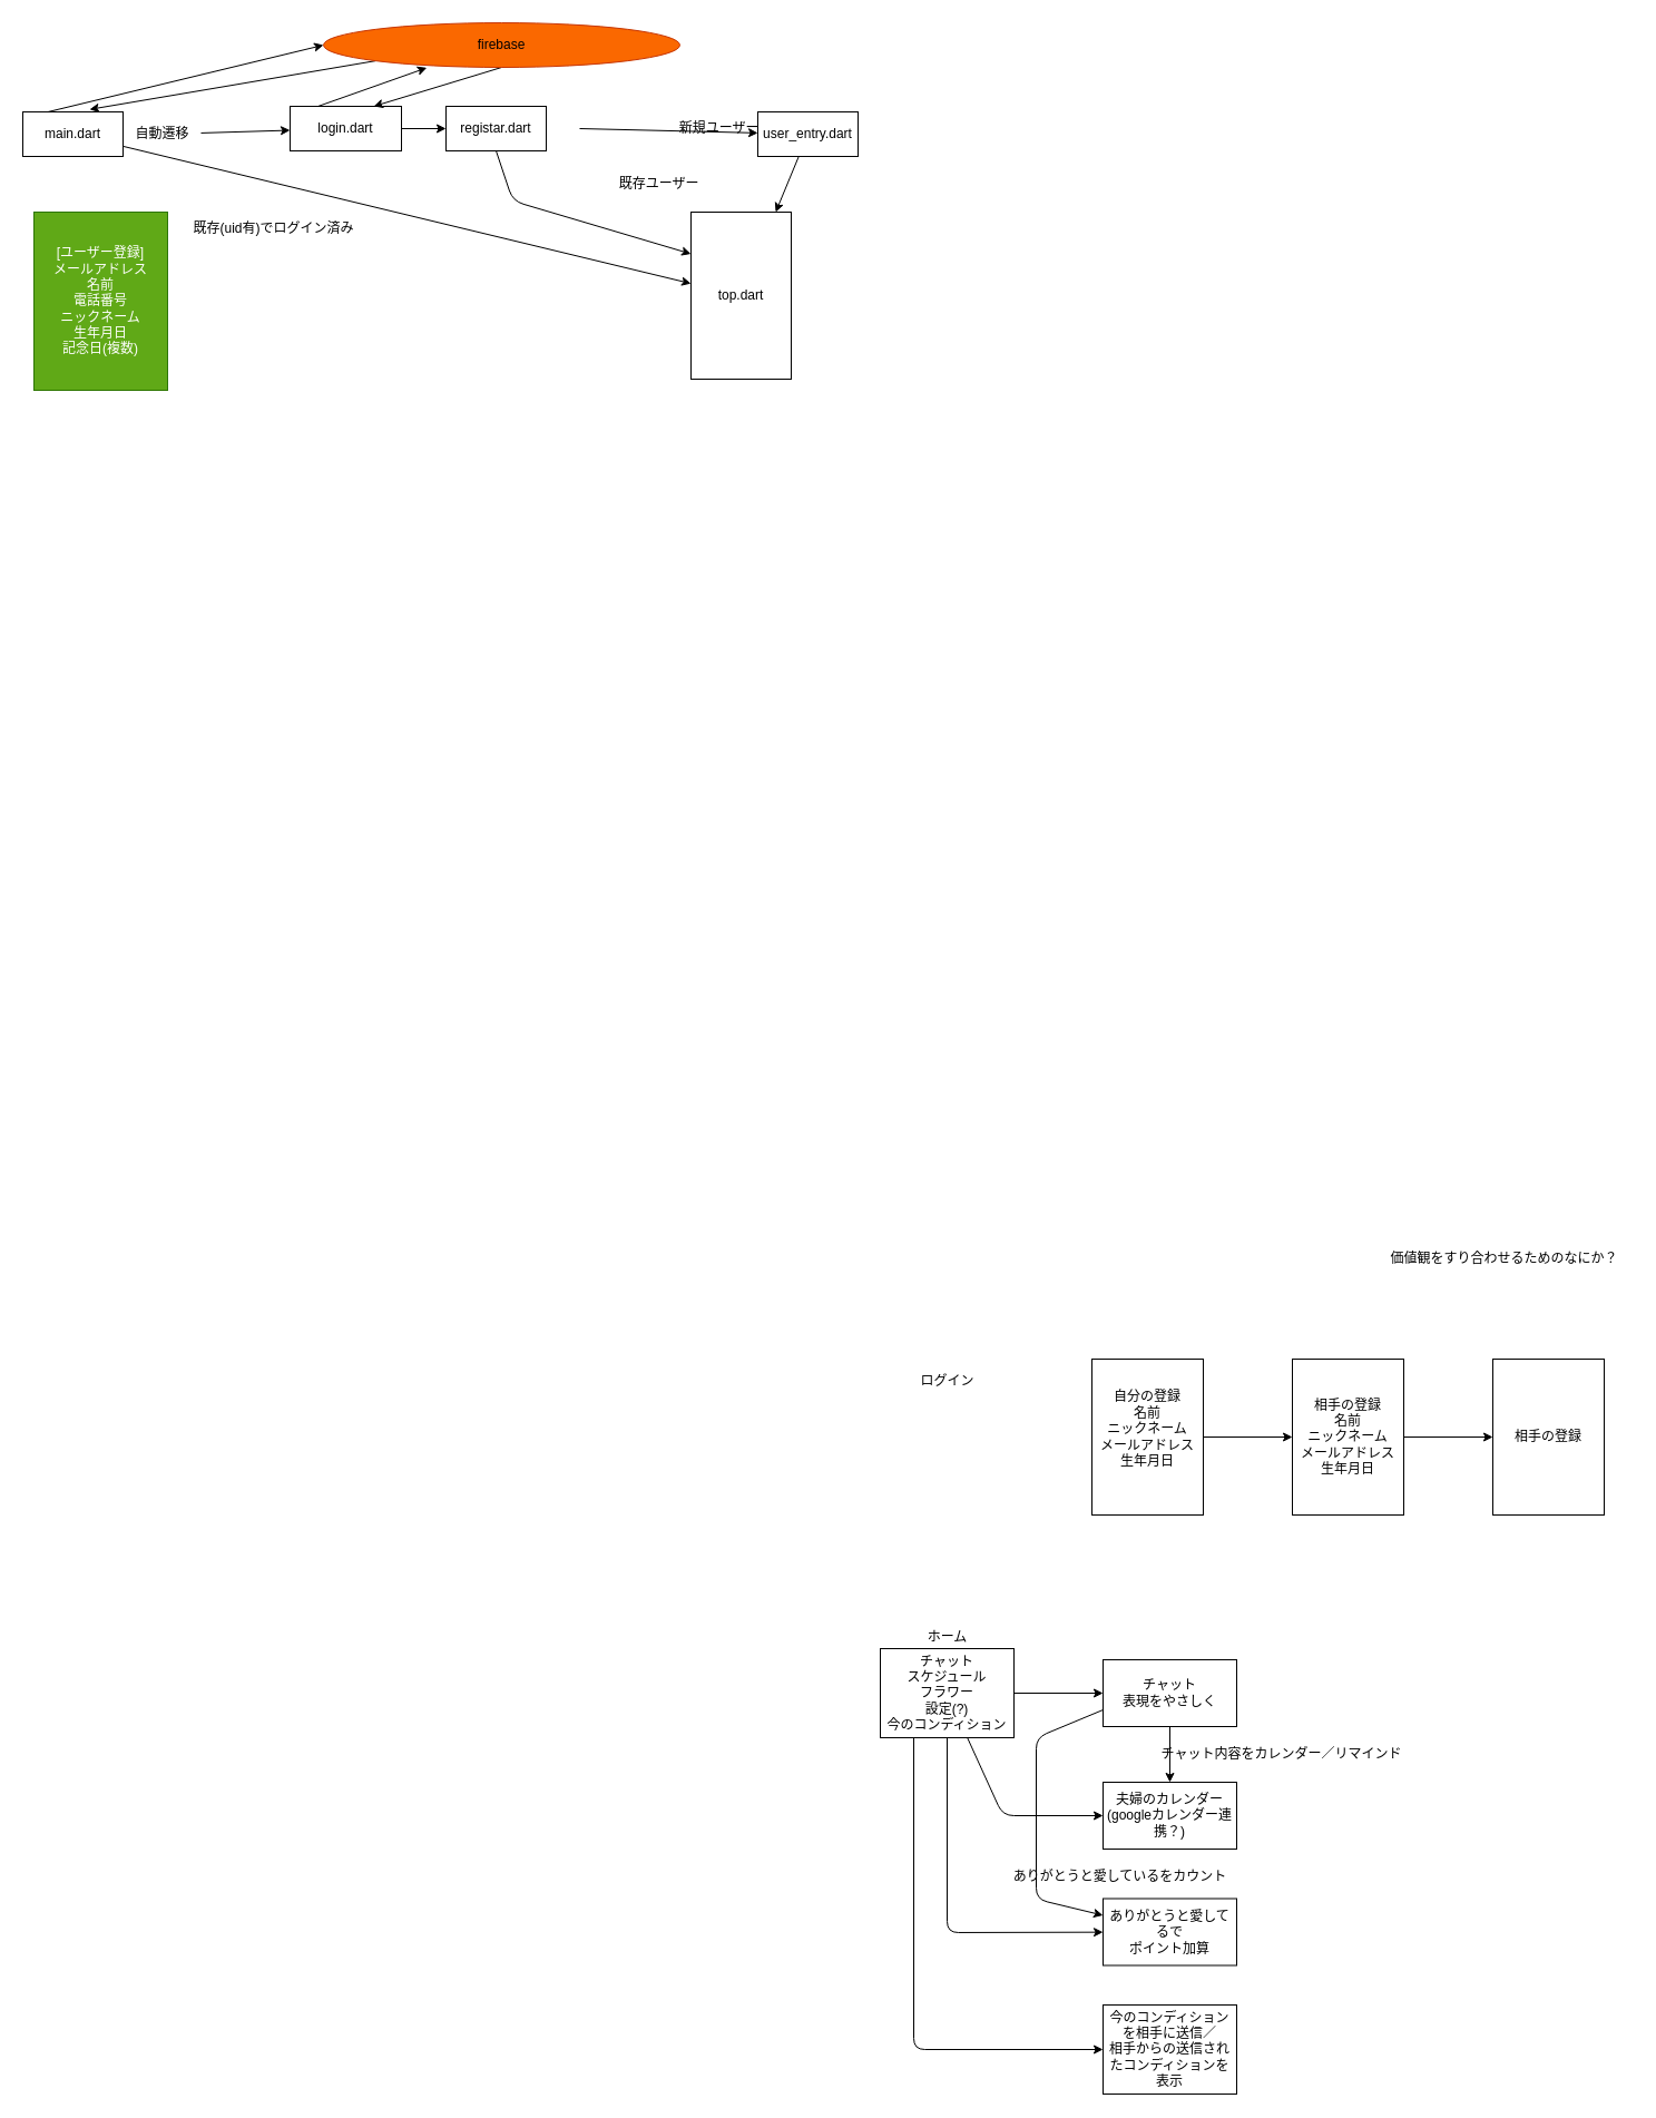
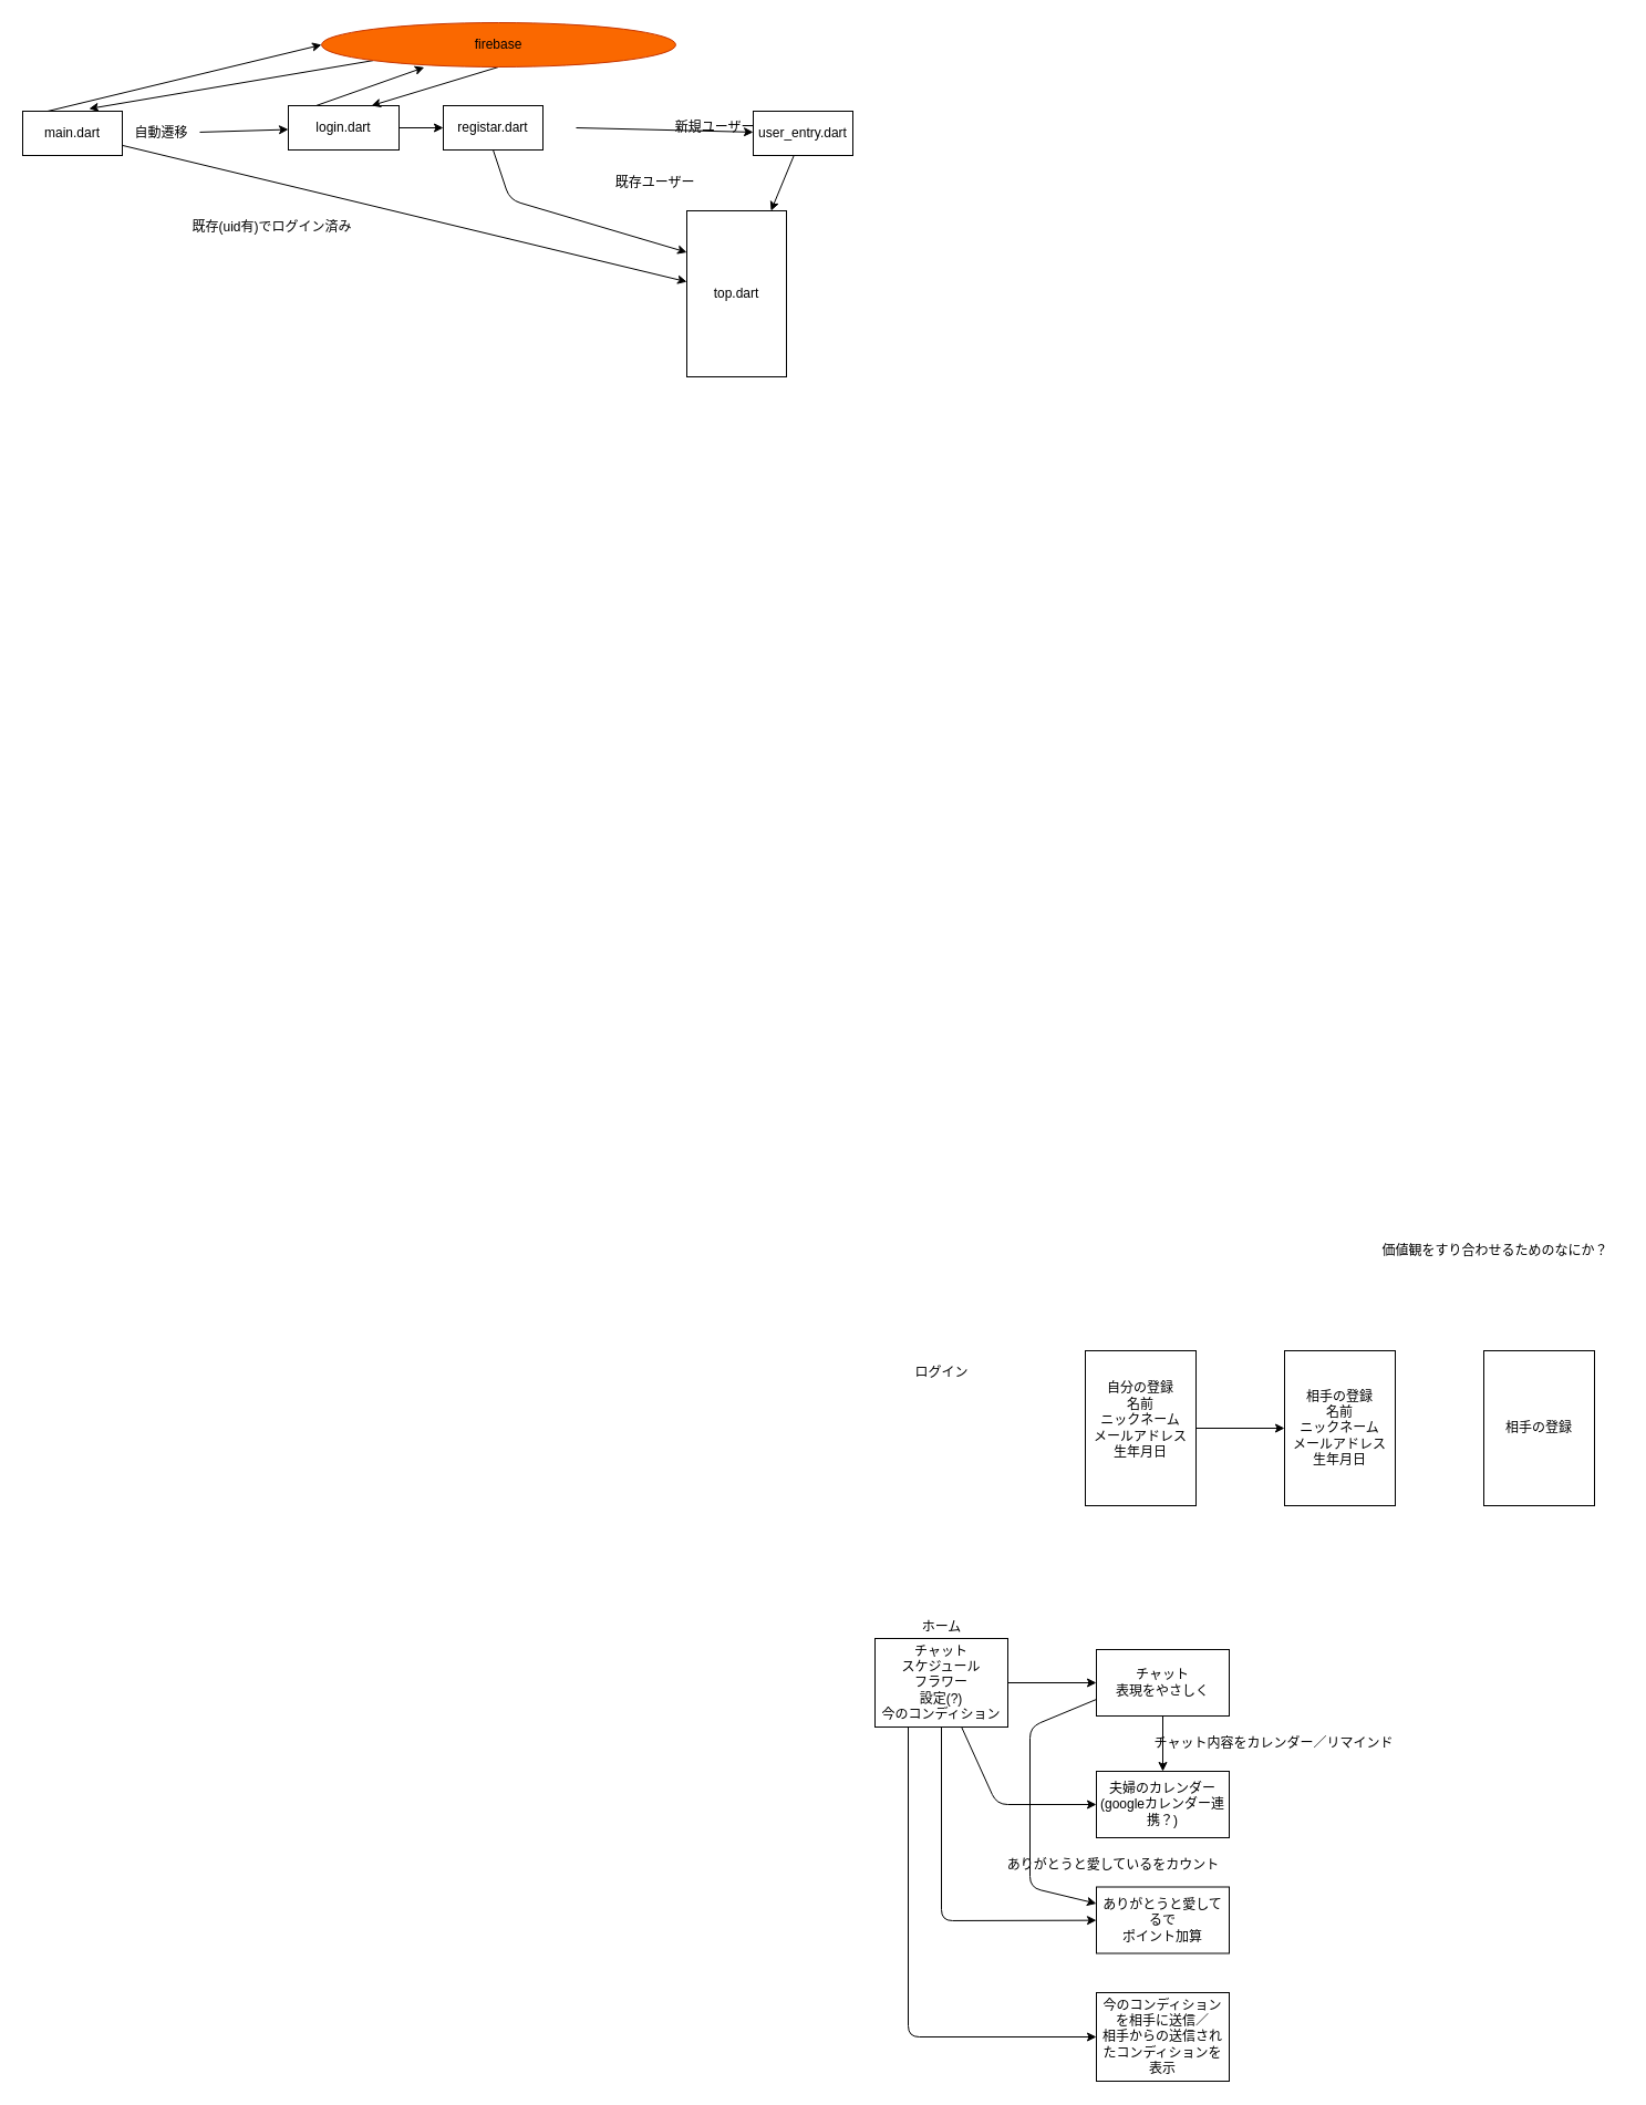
  <mxCell id="0" />
  <mxCell id="1" parent="0" />
  <mxCell id="2" value="ログイン" style="text;html=1;align=center;verticalAlign=middle;resizable=0;points=[];autosize=1;strokeColor=none;fillColor=none;" vertex="1" parent="1"><mxGeometry x="815" y="1225" width="70" height="30" as="geometry" /></mxCell>
  <mxCell id="3" value="" style="edgeStyle=none;html=1;" edge="1" parent="1" source="4" target="6"><mxGeometry relative="1" as="geometry" /></mxCell>
  <mxCell id="4" value="自分の登録&lt;br&gt;名前&lt;br&gt;ニックネーム&lt;br&gt;メールアドレス&lt;br&gt;生年月日&lt;br&gt;&lt;br&gt;" style="whiteSpace=wrap;html=1;" vertex="1" parent="1"><mxGeometry x="980" y="1220" width="100" height="140" as="geometry" /></mxCell>
- <mxCell id="5" value="" style="edgeStyle=none;html=1;" edge="1" parent="1" source="6" target="7"><mxGeometry relative="1" as="geometry" /></mxCell>
  <mxCell id="6" value="相手の登録&lt;br&gt;名前&lt;br&gt;ニックネーム&lt;br&gt;メールアドレス&lt;br&gt;生年月日&lt;br&gt;" style="whiteSpace=wrap;html=1;" vertex="1" parent="1"><mxGeometry x="1160" y="1220" width="100" height="140" as="geometry" /></mxCell>
  <mxCell id="7" value="相手の登録" style="whiteSpace=wrap;html=1;" vertex="1" parent="1"><mxGeometry x="1340" y="1220" width="100" height="140" as="geometry" /></mxCell>
  <mxCell id="8" value="" style="edgeStyle=none;html=1;" edge="1" parent="1" source="12" target="16"><mxGeometry relative="1" as="geometry" /></mxCell>
  <mxCell id="9" value="" style="edgeStyle=none;html=1;" edge="1" parent="1" source="12" target="17"><mxGeometry relative="1" as="geometry"><Array as="points"><mxPoint x="900" y="1630" /></Array></mxGeometry></mxCell>
  <mxCell id="10" value="" style="edgeStyle=none;html=1;" edge="1" parent="1" source="12" target="18"><mxGeometry relative="1" as="geometry"><Array as="points"><mxPoint x="850" y="1735" /></Array></mxGeometry></mxCell>
  <mxCell id="11" value="" style="edgeStyle=none;html=1;exitX=0.25;exitY=1;exitDx=0;exitDy=0;" edge="1" parent="1" source="12" target="22"><mxGeometry relative="1" as="geometry"><Array as="points"><mxPoint x="820" y="1840" /></Array></mxGeometry></mxCell>
  <mxCell id="12" value="チャット&lt;br&gt;スケジュール&lt;br&gt;フラワー&lt;br&gt;設定(?)&lt;br&gt;今のコンディション" style="whiteSpace=wrap;html=1;" vertex="1" parent="1"><mxGeometry x="790" y="1480" width="120" height="80" as="geometry" /></mxCell>
  <mxCell id="13" value="ホーム" style="text;html=1;align=center;verticalAlign=middle;resizable=0;points=[];autosize=1;strokeColor=none;fillColor=none;" vertex="1" parent="1"><mxGeometry x="820" y="1455" width="60" height="30" as="geometry" /></mxCell>
  <mxCell id="14" value="" style="edgeStyle=none;html=1;" edge="1" parent="1" source="16" target="17"><mxGeometry relative="1" as="geometry" /></mxCell>
  <mxCell id="15" style="edgeStyle=none;html=1;exitX=0;exitY=0.75;exitDx=0;exitDy=0;entryX=0;entryY=0.25;entryDx=0;entryDy=0;" edge="1" parent="1" source="16" target="18"><mxGeometry relative="1" as="geometry"><Array as="points"><mxPoint x="930" y="1560" /><mxPoint x="930" y="1705" /></Array></mxGeometry></mxCell>
  <mxCell id="16" value="チャット&lt;br&gt;表現をやさしく&lt;br&gt;" style="whiteSpace=wrap;html=1;" vertex="1" parent="1"><mxGeometry x="990" y="1490" width="120" height="60" as="geometry" /></mxCell>
  <mxCell id="17" value="夫婦のカレンダー&lt;br&gt;(googleカレンダー連携？)" style="whiteSpace=wrap;html=1;" vertex="1" parent="1"><mxGeometry x="990" y="1600" width="120" height="60" as="geometry" /></mxCell>
  <mxCell id="18" value="ありがとうと愛してるで&lt;br&gt;ポイント加算" style="whiteSpace=wrap;html=1;" vertex="1" parent="1"><mxGeometry x="990" y="1704.5" width="120" height="60" as="geometry" /></mxCell>
  <mxCell id="19" value="チャット内容をカレンダー／リマインド" style="text;html=1;align=center;verticalAlign=middle;resizable=0;points=[];autosize=1;strokeColor=none;fillColor=none;" vertex="1" parent="1"><mxGeometry x="1030" y="1560" width="240" height="30" as="geometry" /></mxCell>
  <mxCell id="20" value="価値観をすり合わせるためのなにか？" style="text;html=1;align=center;verticalAlign=middle;resizable=0;points=[];autosize=1;strokeColor=none;fillColor=none;" vertex="1" parent="1"><mxGeometry x="1235" y="1115" width="230" height="30" as="geometry" /></mxCell>
  <mxCell id="21" value="ありがとうと愛しているをカウント" style="text;html=1;align=center;verticalAlign=middle;resizable=0;points=[];autosize=1;strokeColor=none;fillColor=none;" vertex="1" parent="1"><mxGeometry x="900" y="1670" width="210" height="30" as="geometry" /></mxCell>
  <mxCell id="22" value="今のコンディションを相手に送信／&lt;br&gt;相手からの送信されたコンディションを&lt;br&gt;表示" style="whiteSpace=wrap;html=1;" vertex="1" parent="1"><mxGeometry x="990" y="1800" width="120" height="80" as="geometry" /></mxCell>
  <mxCell id="23" value="" style="edgeStyle=none;html=1;startArrow=none;" edge="1" parent="1" source="43" target="31"><mxGeometry relative="1" as="geometry" /></mxCell>
  <mxCell id="24" value="" style="edgeStyle=none;html=1;" edge="1" parent="1" source="26" target="32"><mxGeometry relative="1" as="geometry" /></mxCell>
  <mxCell id="25" style="edgeStyle=none;html=1;exitX=0.25;exitY=0;exitDx=0;exitDy=0;entryX=0;entryY=0.5;entryDx=0;entryDy=0;" edge="1" parent="1" source="26" target="41"><mxGeometry relative="1" as="geometry" /></mxCell>
  <mxCell id="26" value="main.dart" style="whiteSpace=wrap;html=1;" vertex="1" parent="1"><mxGeometry x="20" y="100" width="90" height="40" as="geometry" /></mxCell>
  <mxCell id="27" value="" style="edgeStyle=none;html=1;entryX=0;entryY=0.25;entryDx=0;entryDy=0;exitX=0.5;exitY=1;exitDx=0;exitDy=0;" edge="1" parent="1" source="44" target="32"><mxGeometry relative="1" as="geometry"><mxPoint x="620" y="160" as="targetPoint" /><Array as="points"><mxPoint x="460" y="180" /></Array></mxGeometry></mxCell>
  <mxCell id="28" value="" style="edgeStyle=none;html=1;" edge="1" parent="1" target="35"><mxGeometry relative="1" as="geometry"><mxPoint x="520" y="115" as="sourcePoint" /></mxGeometry></mxCell>
  <mxCell id="29" style="edgeStyle=none;html=1;exitX=0.25;exitY=0;exitDx=0;exitDy=0;entryX=0.29;entryY=1.009;entryDx=0;entryDy=0;entryPerimeter=0;" edge="1" parent="1" source="31" target="41"><mxGeometry relative="1" as="geometry" /></mxCell>
  <mxCell id="30" value="" style="edgeStyle=none;html=1;" edge="1" parent="1" source="31" target="44"><mxGeometry relative="1" as="geometry" /></mxCell>
  <mxCell id="31" value="login.dart" style="whiteSpace=wrap;html=1;" vertex="1" parent="1"><mxGeometry x="260" y="95" width="100" height="40" as="geometry" /></mxCell>
  <mxCell id="32" value="top.dart" style="whiteSpace=wrap;html=1;" vertex="1" parent="1"><mxGeometry x="620" y="190" width="90" height="150" as="geometry" /></mxCell>
  <mxCell id="33" value="既存ユーザー" style="text;html=1;align=center;verticalAlign=middle;resizable=0;points=[];autosize=1;strokeColor=none;fillColor=none;" vertex="1" parent="1"><mxGeometry x="546" y="150" width="90" height="30" as="geometry" /></mxCell>
  <mxCell id="34" value="" style="edgeStyle=none;html=1;" edge="1" parent="1" source="35" target="32"><mxGeometry relative="1" as="geometry" /></mxCell>
  <mxCell id="35" value="user_entry.dart" style="whiteSpace=wrap;html=1;" vertex="1" parent="1"><mxGeometry x="680" y="100" width="90" height="40" as="geometry" /></mxCell>
  <mxCell id="36" value="新規ユーザー" style="text;html=1;align=center;verticalAlign=middle;resizable=0;points=[];autosize=1;strokeColor=none;fillColor=none;" vertex="1" parent="1"><mxGeometry x="600" y="100" width="90" height="30" as="geometry" /></mxCell>
- <mxCell id="37" value="[ユーザー登録]&lt;br&gt;メールアドレス&lt;br&gt;名前&lt;br&gt;電話番号&lt;br&gt;ニックネーム&lt;br&gt;生年月日&lt;br&gt;記念日(複数)&lt;br&gt;" style="whiteSpace=wrap;html=1;fillColor=#60a917;fontColor=#ffffff;strokeColor=#2D7600;" vertex="1" parent="1"><mxGeometry x="30" y="190" width="120" height="160" as="geometry" /></mxCell>
  <mxCell id="38" value="既存(uid有)でログイン済み" style="text;html=1;align=center;verticalAlign=middle;resizable=0;points=[];autosize=1;strokeColor=none;fillColor=none;" vertex="1" parent="1"><mxGeometry x="160" y="190" width="170" height="30" as="geometry" /></mxCell>
  <mxCell id="39" style="edgeStyle=none;html=1;exitX=0;exitY=1;exitDx=0;exitDy=0;entryX=0.666;entryY=-0.055;entryDx=0;entryDy=0;entryPerimeter=0;" edge="1" parent="1" source="41" target="26"><mxGeometry relative="1" as="geometry" /></mxCell>
  <mxCell id="40" style="edgeStyle=none;html=1;exitX=0.5;exitY=1;exitDx=0;exitDy=0;entryX=0.75;entryY=0;entryDx=0;entryDy=0;" edge="1" parent="1" source="41" target="31"><mxGeometry relative="1" as="geometry" /></mxCell>
  <mxCell id="41" value="firebase" style="ellipse;whiteSpace=wrap;html=1;fillColor=#fa6800;fontColor=#000000;strokeColor=#C73500;" vertex="1" parent="1"><mxGeometry x="290" y="20" width="320" height="40" as="geometry" /></mxCell>
  <mxCell id="42" value="" style="edgeStyle=none;html=1;endArrow=none;" edge="1" parent="1" source="26" target="43"><mxGeometry relative="1" as="geometry"><mxPoint x="110" y="120" as="sourcePoint" /><mxPoint x="260" y="120" as="targetPoint" /></mxGeometry></mxCell>
  <mxCell id="43" value="自動遷移" style="text;html=1;align=center;verticalAlign=middle;resizable=0;points=[];autosize=1;strokeColor=none;fillColor=none;" vertex="1" parent="1"><mxGeometry x="110" y="105" width="70" height="30" as="geometry" /></mxCell>
  <mxCell id="44" value="registar.dart" style="whiteSpace=wrap;html=1;" vertex="1" parent="1"><mxGeometry x="400" y="95" width="90" height="40" as="geometry" /></mxCell>
